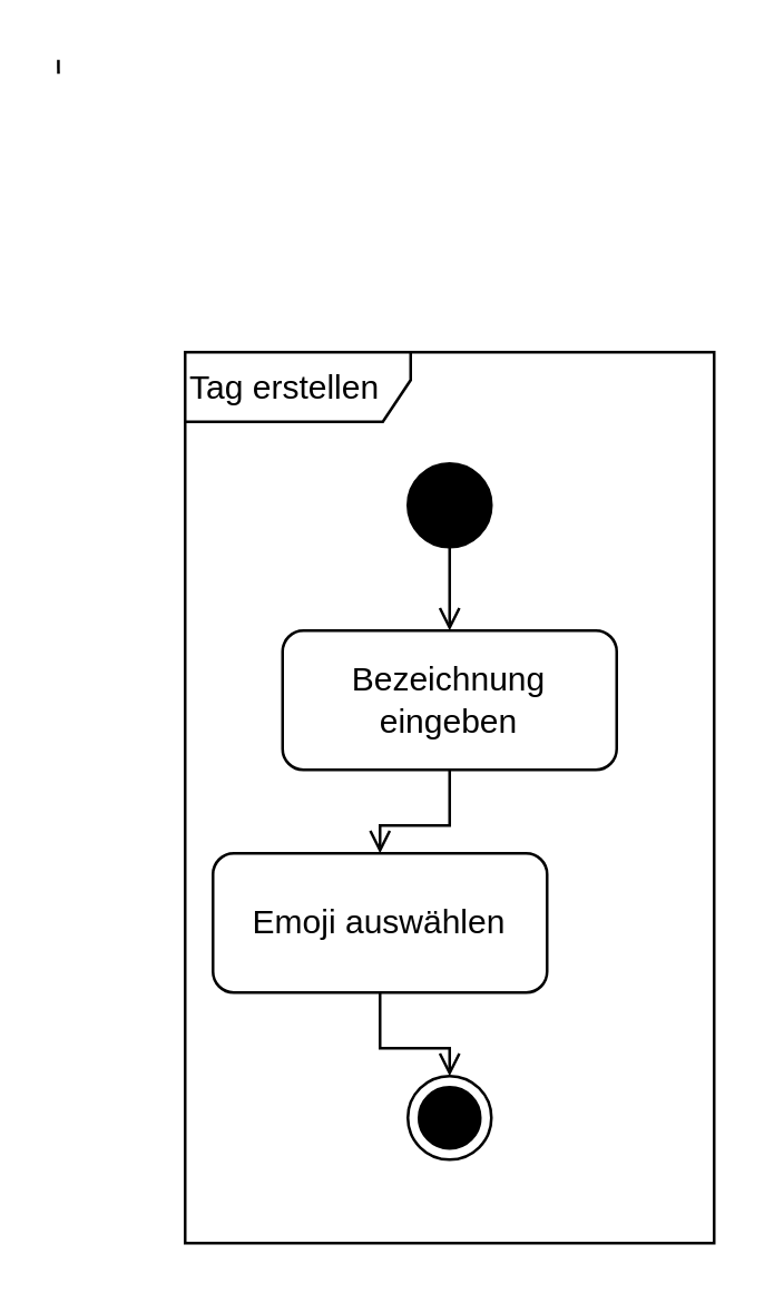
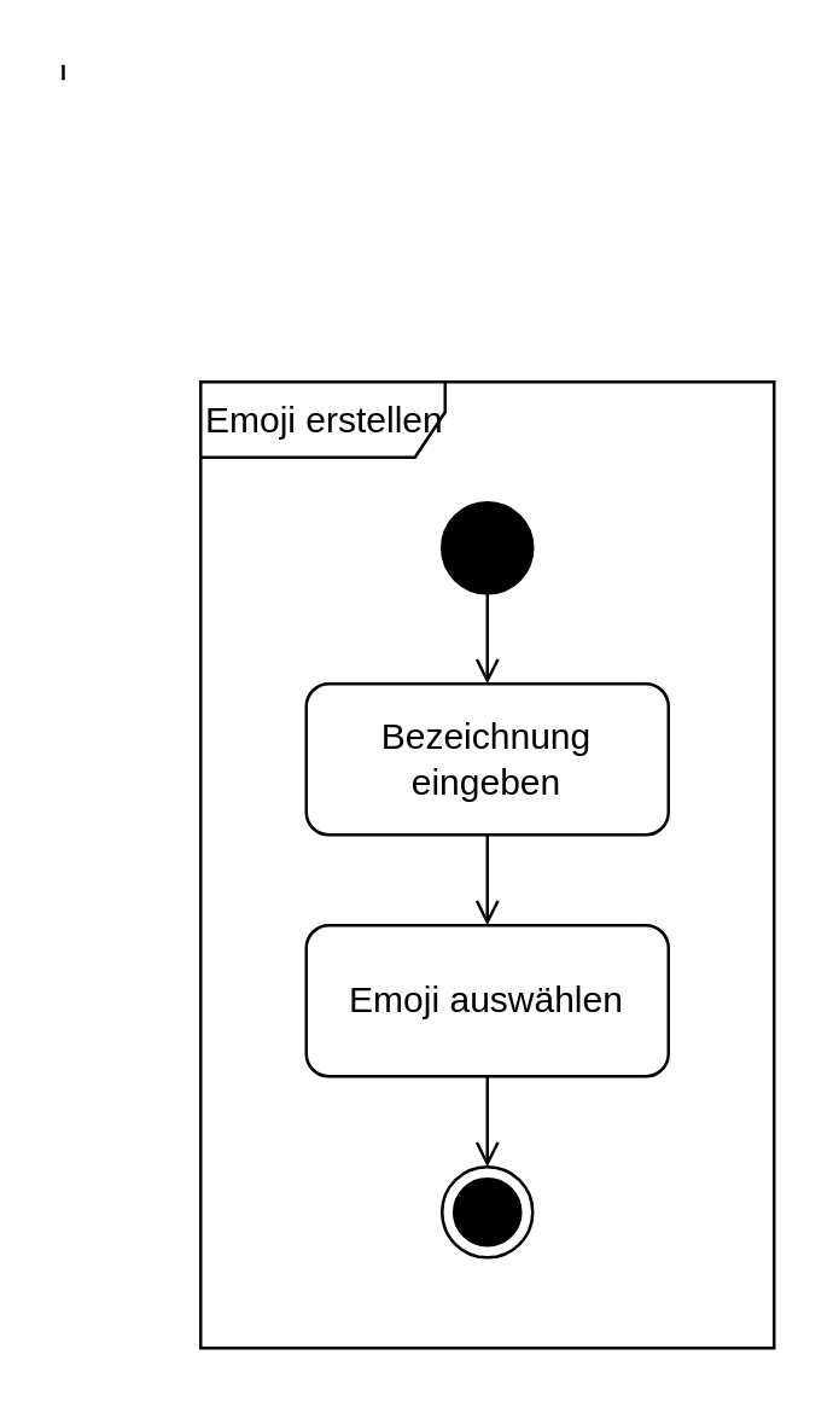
  <mxCell id="0" />
  <mxCell id="1" parent="0" />
  <mxCell id="2" style="edgeStyle=orthogonalEdgeStyle;rounded=0;orthogonalLoop=1;jettySize=auto;html=1;entryX=0.5;entryY=0;entryDx=0;entryDy=0;endArrow=open;endFill=0;" edge="1" parent="1" source="3" target="10"><mxGeometry relative="1" as="geometry" /></mxCell>
  <mxCell id="3" value="Bezeichnung eingeben" style="rounded=1;whiteSpace=wrap;html=1;" vertex="1" parent="1"><mxGeometry x="101" y="226" width="120" height="50" as="geometry" /></mxCell>
  <mxCell id="4" style="edgeStyle=orthogonalEdgeStyle;rounded=0;orthogonalLoop=1;jettySize=auto;html=1;entryX=0.5;entryY=0;entryDx=0;entryDy=0;endArrow=open;endFill=0;" edge="1" parent="1" source="5" target="3"><mxGeometry relative="1" as="geometry" /></mxCell>
  <mxCell id="5" value="" style="ellipse;fillColor=strokeColor;html=1;" vertex="1" parent="1"><mxGeometry x="146" y="166" width="30" height="30" as="geometry" /></mxCell>
  <mxCell id="6" value="" style="ellipse;html=1;shape=endState;fillColor=strokeColor;" vertex="1" parent="1"><mxGeometry x="146" y="386" width="30" height="30" as="geometry" /></mxCell>
  <mxCell id="7" value="" style="endArrow=none;html=1;rounded=0;entryX=0.442;entryY=0.503;entryDx=0;entryDy=0;entryPerimeter=0;exitX=1;exitY=0.5;exitDx=0;exitDy=0;exitPerimeter=0;" edge="1" parent="1"><mxGeometry width="50" height="50" relative="1" as="geometry"><mxPoint x="20.5" y="26" as="sourcePoint" /><mxPoint x="20.467" y="20.978" as="targetPoint" /></mxGeometry></mxCell>
- <mxCell id="8" value="Tag erstellen" style="shape=umlFrame;whiteSpace=wrap;html=1;pointerEvents=0;width=81;height=25;align=left;" vertex="1" parent="1"><mxGeometry x="66" y="126" width="190" height="320" as="geometry" /></mxCell>
+ <mxCell id="8" value="Emoji erstellen" style="shape=umlFrame;whiteSpace=wrap;html=1;pointerEvents=0;width=81;height=25;align=left;" vertex="1" parent="1"><mxGeometry x="66" y="126" width="190" height="320" as="geometry" /></mxCell>
  <mxCell id="9" style="edgeStyle=orthogonalEdgeStyle;rounded=0;orthogonalLoop=1;jettySize=auto;html=1;entryX=0.5;entryY=0;entryDx=0;entryDy=0;endArrow=open;endFill=0;" edge="1" parent="1" source="10" target="6"><mxGeometry relative="1" as="geometry" /></mxCell>
- <mxCell id="10" value="Emoji auswählen" style="rounded=1;whiteSpace=wrap;html=1;" vertex="1" parent="1"><mxGeometry x="76" y="306" width="120" height="50" as="geometry" /></mxCell>
+ <mxCell id="10" value="Emoji auswählen" style="rounded=1;whiteSpace=wrap;html=1;" vertex="1" parent="1"><mxGeometry x="101" y="306" width="120" height="50" as="geometry" /></mxCell>
